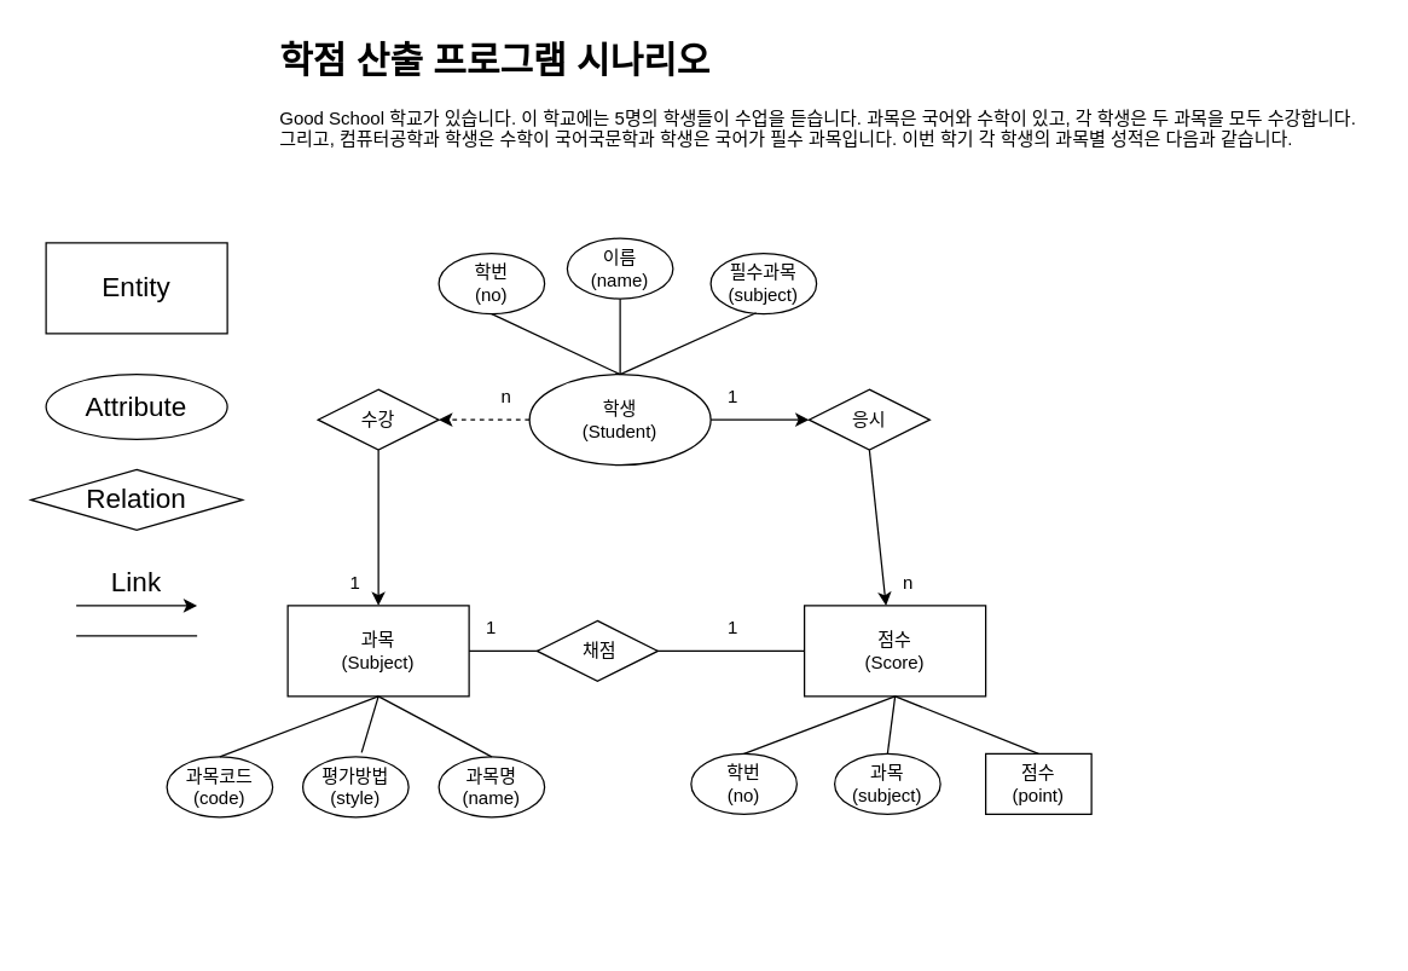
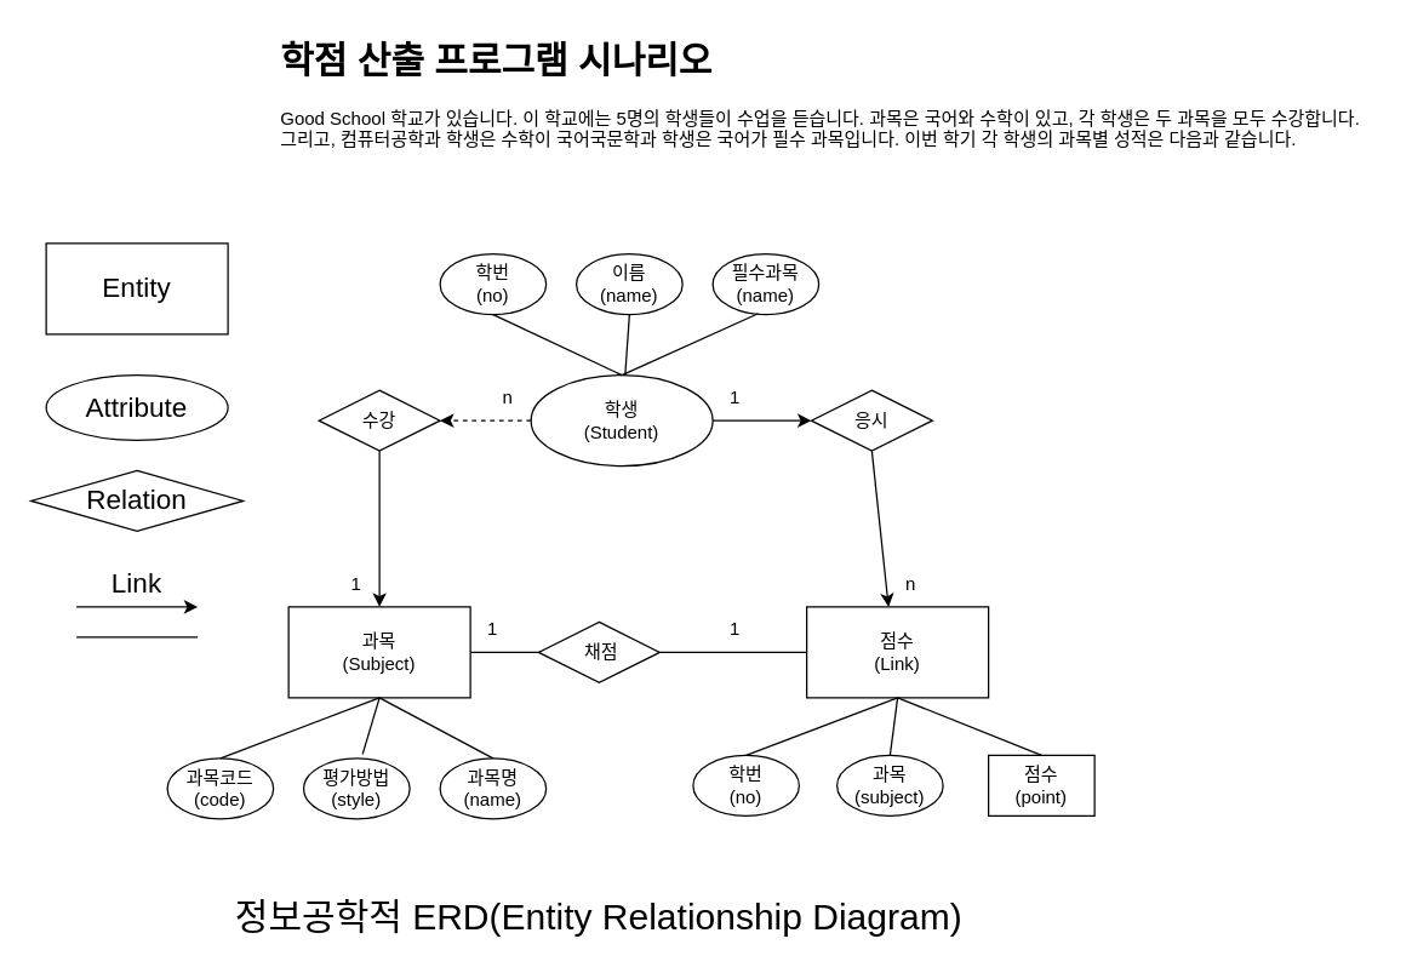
  <mxCell id="0" />
  <mxCell id="1" parent="0" />
  <mxCell id="2" value="&lt;h1&gt;학점 산출 프로그램 시나리오&lt;/h1&gt;&lt;div&gt;Good School 학교가 있습니다. 이 학교에는 5명의 학생들이 수업을 듣습니다. 과목은 국어와 수학이 있고, 각 학생은 두 과목을 모두 수강합니다. 그리고, 컴퓨터공학과 학생은 수학이 국어국문학과 학생은 국어가 필수 과목입니다. 이번 학기 각 학생의 과목별 성적은 다음과 같습니다.&lt;/div&gt;" style="text;html=1;spacing=5;spacingTop=-20;whiteSpace=wrap;overflow=hidden;rounded=0;" vertex="1" parent="1"><mxGeometry x="180" y="20" width="730" height="120" as="geometry" /></mxCell>
  <mxCell id="3" value="학생&lt;br&gt;(Student)" style="ellipse;whiteSpace=wrap;html=1;" vertex="1" parent="1"><mxGeometry x="350" y="247" width="120" height="60" as="geometry" /></mxCell>
  <mxCell id="4" value="과목&lt;br&gt;(Subject)" style="rounded=0;whiteSpace=wrap;html=1;" vertex="1" parent="1"><mxGeometry x="190" y="400" width="120" height="60" as="geometry" /></mxCell>
- <mxCell id="5" value="점수&lt;br&gt;(Score)" style="rounded=0;whiteSpace=wrap;html=1;" vertex="1" parent="1"><mxGeometry x="532" y="400" width="120" height="60" as="geometry" /></mxCell>
+ <mxCell id="5" value="점수&lt;br&gt;(Link)" style="rounded=0;whiteSpace=wrap;html=1;" vertex="1" parent="1"><mxGeometry x="532" y="400" width="120" height="60" as="geometry" /></mxCell>
  <mxCell id="6" value="학번&lt;br&gt;(no)" style="ellipse;whiteSpace=wrap;html=1;" vertex="1" parent="1"><mxGeometry x="290" y="167" width="70" height="40" as="geometry" /></mxCell>
- <mxCell id="7" value="이름&lt;br&gt;(name)" style="ellipse;whiteSpace=wrap;html=1;" vertex="1" parent="1"><mxGeometry x="375" y="157" width="70" height="40" as="geometry" /></mxCell>
- <mxCell id="8" value="필수과목&lt;br&gt;(subject)" style="ellipse;whiteSpace=wrap;html=1;" vertex="1" parent="1"><mxGeometry x="470" y="167" width="70" height="40" as="geometry" /></mxCell>
+ <mxCell id="7" value="이름&lt;br&gt;(name)" style="ellipse;whiteSpace=wrap;html=1;" vertex="1" parent="1"><mxGeometry x="380" y="167" width="70" height="40" as="geometry" /></mxCell>
+ <mxCell id="8" value="필수과목&lt;br&gt;(name)" style="ellipse;whiteSpace=wrap;html=1;" vertex="1" parent="1"><mxGeometry x="470" y="167" width="70" height="40" as="geometry" /></mxCell>
  <mxCell id="9" value="과목코드&lt;br&gt;(code)" style="ellipse;whiteSpace=wrap;html=1;" vertex="1" parent="1"><mxGeometry x="110" y="500" width="70" height="40" as="geometry" /></mxCell>
  <mxCell id="10" value="평가방법&lt;br&gt;(style)" style="ellipse;whiteSpace=wrap;html=1;" vertex="1" parent="1"><mxGeometry x="200" y="500" width="70" height="40" as="geometry" /></mxCell>
  <mxCell id="11" value="과목명&lt;br&gt;(name)" style="ellipse;whiteSpace=wrap;html=1;" vertex="1" parent="1"><mxGeometry x="290" y="500" width="70" height="40" as="geometry" /></mxCell>
  <mxCell id="12" value="학번&lt;br&gt;(no)" style="ellipse;whiteSpace=wrap;html=1;" vertex="1" parent="1"><mxGeometry x="457" y="498" width="70" height="40" as="geometry" /></mxCell>
  <mxCell id="13" value="과목&lt;br&gt;(subject)" style="ellipse;whiteSpace=wrap;html=1;" vertex="1" parent="1"><mxGeometry x="552" y="498" width="70" height="40" as="geometry" /></mxCell>
  <mxCell id="14" value="점수&lt;br&gt;(point)" style="whiteSpace=wrap;html=1;rounded=0;" vertex="1" parent="1"><mxGeometry x="652" y="498" width="70" height="40" as="geometry" /></mxCell>
  <mxCell id="15" value="1" style="text;html=1;align=center;verticalAlign=middle;whiteSpace=wrap;rounded=0;" vertex="1" parent="1"><mxGeometry x="470" y="247" width="30" height="30" as="geometry" /></mxCell>
  <mxCell id="16" value="n" style="text;html=1;align=center;verticalAlign=middle;whiteSpace=wrap;rounded=0;" vertex="1" parent="1"><mxGeometry x="586" y="370" width="30" height="30" as="geometry" /></mxCell>
  <mxCell id="17" value="1" style="text;html=1;align=center;verticalAlign=middle;whiteSpace=wrap;rounded=0;" vertex="1" parent="1"><mxGeometry x="220" y="370" width="30" height="30" as="geometry" /></mxCell>
  <mxCell id="18" value="n" style="text;html=1;align=center;verticalAlign=middle;whiteSpace=wrap;rounded=0;" vertex="1" parent="1"><mxGeometry x="320" y="247" width="30" height="30" as="geometry" /></mxCell>
  <mxCell id="19" value="" style="endArrow=none;html=1;rounded=0;exitX=1;exitY=0.5;exitDx=0;exitDy=0;entryX=0;entryY=0.5;entryDx=0;entryDy=0;" edge="1" parent="1" source="4" target="5"><mxGeometry width="50" height="50" relative="1" as="geometry"><mxPoint x="340" y="460" as="sourcePoint" /><mxPoint x="390" y="410" as="targetPoint" /></mxGeometry></mxCell>
  <mxCell id="20" value="1" style="text;html=1;align=center;verticalAlign=middle;whiteSpace=wrap;rounded=0;" vertex="1" parent="1"><mxGeometry x="310" y="400" width="30" height="30" as="geometry" /></mxCell>
  <mxCell id="21" value="1" style="text;html=1;align=center;verticalAlign=middle;whiteSpace=wrap;rounded=0;" vertex="1" parent="1"><mxGeometry x="470" y="400" width="30" height="30" as="geometry" /></mxCell>
  <mxCell id="22" value="" style="endArrow=none;html=1;rounded=0;exitX=0.5;exitY=0;exitDx=0;exitDy=0;entryX=0.5;entryY=1;entryDx=0;entryDy=0;" edge="1" parent="1" source="3" target="6"><mxGeometry width="50" height="50" relative="1" as="geometry"><mxPoint x="300" y="390" as="sourcePoint" /><mxPoint x="350" y="340" as="targetPoint" /></mxGeometry></mxCell>
  <mxCell id="23" value="" style="endArrow=none;html=1;rounded=0;exitX=0.5;exitY=1;exitDx=0;exitDy=0;" edge="1" parent="1" source="7" target="3"><mxGeometry width="50" height="50" relative="1" as="geometry"><mxPoint x="300" y="390" as="sourcePoint" /><mxPoint x="350" y="340" as="targetPoint" /></mxGeometry></mxCell>
  <mxCell id="24" value="" style="endArrow=none;html=1;rounded=0;exitX=0.429;exitY=0.982;exitDx=0;exitDy=0;exitPerimeter=0;entryX=0.5;entryY=0;entryDx=0;entryDy=0;" edge="1" parent="1" source="8" target="3"><mxGeometry width="50" height="50" relative="1" as="geometry"><mxPoint x="300" y="390" as="sourcePoint" /><mxPoint x="350" y="340" as="targetPoint" /></mxGeometry></mxCell>
  <mxCell id="25" value="" style="endArrow=none;html=1;rounded=0;entryX=0.5;entryY=1;entryDx=0;entryDy=0;exitX=0.5;exitY=0;exitDx=0;exitDy=0;" edge="1" parent="1" source="9" target="4"><mxGeometry width="50" height="50" relative="1" as="geometry"><mxPoint x="300" y="390" as="sourcePoint" /><mxPoint x="350" y="340" as="targetPoint" /></mxGeometry></mxCell>
  <mxCell id="26" value="" style="endArrow=none;html=1;rounded=0;exitX=0.555;exitY=-0.071;exitDx=0;exitDy=0;exitPerimeter=0;entryX=0.5;entryY=1;entryDx=0;entryDy=0;" edge="1" parent="1" source="10" target="4"><mxGeometry width="50" height="50" relative="1" as="geometry"><mxPoint x="300" y="390" as="sourcePoint" /><mxPoint x="350" y="340" as="targetPoint" /></mxGeometry></mxCell>
  <mxCell id="27" value="" style="endArrow=none;html=1;rounded=0;exitX=0.5;exitY=0;exitDx=0;exitDy=0;entryX=0.5;entryY=1;entryDx=0;entryDy=0;" edge="1" parent="1" source="11" target="4"><mxGeometry width="50" height="50" relative="1" as="geometry"><mxPoint x="300" y="390" as="sourcePoint" /><mxPoint x="350" y="340" as="targetPoint" /></mxGeometry></mxCell>
  <mxCell id="28" value="" style="endArrow=none;html=1;rounded=0;exitX=0.5;exitY=0;exitDx=0;exitDy=0;entryX=0.5;entryY=1;entryDx=0;entryDy=0;" edge="1" parent="1" source="12" target="5"><mxGeometry width="50" height="50" relative="1" as="geometry"><mxPoint x="300" y="390" as="sourcePoint" /><mxPoint x="350" y="340" as="targetPoint" /></mxGeometry></mxCell>
  <mxCell id="29" value="" style="endArrow=none;html=1;rounded=0;exitX=0.5;exitY=0;exitDx=0;exitDy=0;entryX=0.5;entryY=1;entryDx=0;entryDy=0;" edge="1" parent="1" source="13" target="5"><mxGeometry width="50" height="50" relative="1" as="geometry"><mxPoint x="300" y="390" as="sourcePoint" /><mxPoint x="350" y="340" as="targetPoint" /></mxGeometry></mxCell>
  <mxCell id="30" value="" style="endArrow=none;html=1;rounded=0;exitX=0.5;exitY=0;exitDx=0;exitDy=0;entryX=0.5;entryY=1;entryDx=0;entryDy=0;" edge="1" parent="1" source="14" target="5"><mxGeometry width="50" height="50" relative="1" as="geometry"><mxPoint x="300" y="390" as="sourcePoint" /><mxPoint x="560" y="460" as="targetPoint" /></mxGeometry></mxCell>
  <mxCell id="31" value="수강" style="rhombus;whiteSpace=wrap;html=1;" vertex="1" parent="1"><mxGeometry x="210" y="257" width="80" height="40" as="geometry" /></mxCell>
  <mxCell id="32" value="" style="endArrow=classic;html=1;rounded=0;entryX=1;entryY=0.5;entryDx=0;entryDy=0;exitX=0;exitY=0.5;exitDx=0;exitDy=0;dashed=1;" edge="1" parent="1" source="3" target="31"><mxGeometry width="50" height="50" relative="1" as="geometry"><mxPoint x="300" y="390" as="sourcePoint" /><mxPoint x="350" y="340" as="targetPoint" /></mxGeometry></mxCell>
  <mxCell id="33" value="" style="endArrow=classic;html=1;rounded=0;exitX=0.5;exitY=1;exitDx=0;exitDy=0;entryX=0.5;entryY=0;entryDx=0;entryDy=0;" edge="1" parent="1" source="31" target="4"><mxGeometry width="50" height="50" relative="1" as="geometry"><mxPoint x="300" y="390" as="sourcePoint" /><mxPoint x="350" y="340" as="targetPoint" /></mxGeometry></mxCell>
  <mxCell id="34" value="응시" style="rhombus;whiteSpace=wrap;html=1;" vertex="1" parent="1"><mxGeometry x="535" y="257" width="80" height="40" as="geometry" /></mxCell>
  <mxCell id="35" value="" style="endArrow=classic;html=1;rounded=0;exitX=1;exitY=0.5;exitDx=0;exitDy=0;entryX=0;entryY=0.5;entryDx=0;entryDy=0;" edge="1" parent="1" source="3" target="34"><mxGeometry width="50" height="50" relative="1" as="geometry"><mxPoint x="300" y="390" as="sourcePoint" /><mxPoint x="350" y="340" as="targetPoint" /></mxGeometry></mxCell>
  <mxCell id="36" value="" style="endArrow=classic;html=1;rounded=0;entryX=0;entryY=1;entryDx=0;entryDy=0;exitX=0.5;exitY=1;exitDx=0;exitDy=0;" edge="1" parent="1" source="34" target="16"><mxGeometry width="50" height="50" relative="1" as="geometry"><mxPoint x="601" y="297" as="sourcePoint" /><mxPoint x="376" y="340" as="targetPoint" /></mxGeometry></mxCell>
  <mxCell id="37" value="&lt;font style=&quot;font-size: 18px;&quot;&gt;Entity&lt;/font&gt;" style="rounded=0;whiteSpace=wrap;html=1;" vertex="1" parent="1"><mxGeometry x="30" y="160" width="120" height="60" as="geometry" /></mxCell>
  <mxCell id="38" value="Attribute" style="ellipse;whiteSpace=wrap;html=1;fontSize=18;" vertex="1" parent="1"><mxGeometry x="30" y="247" width="120" height="43" as="geometry" /></mxCell>
  <mxCell id="39" value="Relation" style="rhombus;whiteSpace=wrap;html=1;fontSize=18;" vertex="1" parent="1"><mxGeometry x="20" y="310" width="140" height="40" as="geometry" /></mxCell>
+ <mxCell id="40" value="정보공학적 ERD(Entity Relationship Diagram)" style="text;html=1;align=center;verticalAlign=middle;whiteSpace=wrap;rounded=0;fontSize=24;" vertex="1" parent="1"><mxGeometry x="110" y="590" width="570" height="30" as="geometry" /></mxCell>
  <mxCell id="41" value="" style="endArrow=none;html=1;rounded=0;" edge="1" parent="1"><mxGeometry width="50" height="50" relative="1" as="geometry"><mxPoint x="50" y="420" as="sourcePoint" /><mxPoint y="420" as="targetPoint" x="130" /></mxGeometry></mxCell>
  <mxCell id="42" value="" style="endArrow=classic;html=1;rounded=0;" edge="1" parent="1"><mxGeometry width="50" height="50" relative="1" as="geometry"><mxPoint x="50" y="400" as="sourcePoint" /><mxPoint y="400" as="targetPoint" x="130" /></mxGeometry></mxCell>
  <mxCell id="43" value="Link" style="text;html=1;align=center;verticalAlign=middle;whiteSpace=wrap;rounded=0;fontSize=18;" vertex="1" parent="1"><mxGeometry x="60" y="370" width="60" height="30" as="geometry" /></mxCell>
  <mxCell id="44" value="&amp;nbsp;채점" style="rhombus;whiteSpace=wrap;html=1;" vertex="1" parent="1"><mxGeometry x="355" y="410" width="80" height="40" as="geometry" /></mxCell>
